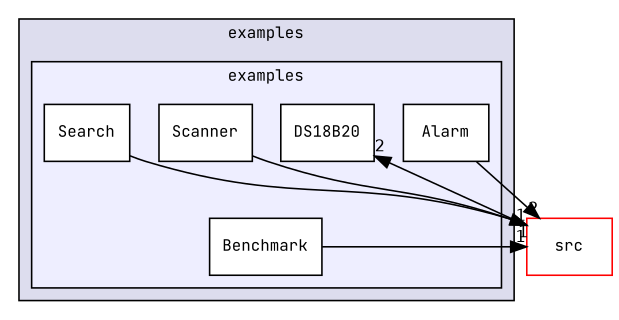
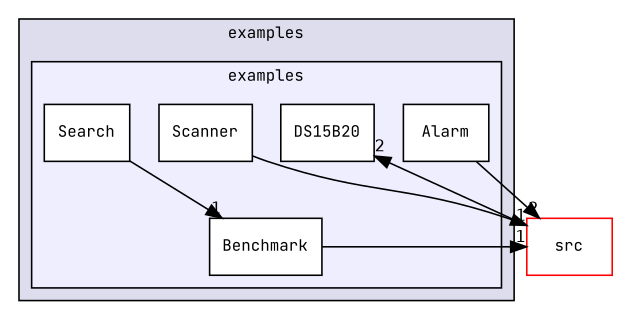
  digraph {
    compound=true
    fontname="JetBrains Mono"
    node [color=black fillcolor=white fontname="JetBrains Mono" fontsize=10 shape=box style=filled]
    edge [fontname="JetBrains Mono" headlabel=1 labeldistance=1.5 labelfontname=Helvetica labelfontsize=10]
    n1 [label=Alarm]
    n2 [label=Benchmark]
-   n3 [label=DS18B20]
+   n3 [label=DS15B20]
    n4 [label=Scanner]
    n5 [label=Search]
    n6 [color=red label=src]
    subgraph cluster_1 {
      bgcolor="#ddddee"
      fontsize=10
      label=examples
      pencolor=black
      subgraph cluster_2 {
        bgcolor="#eeeeff"
        fontsize=10
        label=examples
        pencolor=black
        n1
        n2
        n3
        n4
        n5
      }
    }
    n1 -> n6 [headlabel=2]
    n2 -> n6
    n4 -> n6
-   n5 -> n6
+   n5 -> n2
    n6 -> n3 [headlabel=2]
  }
